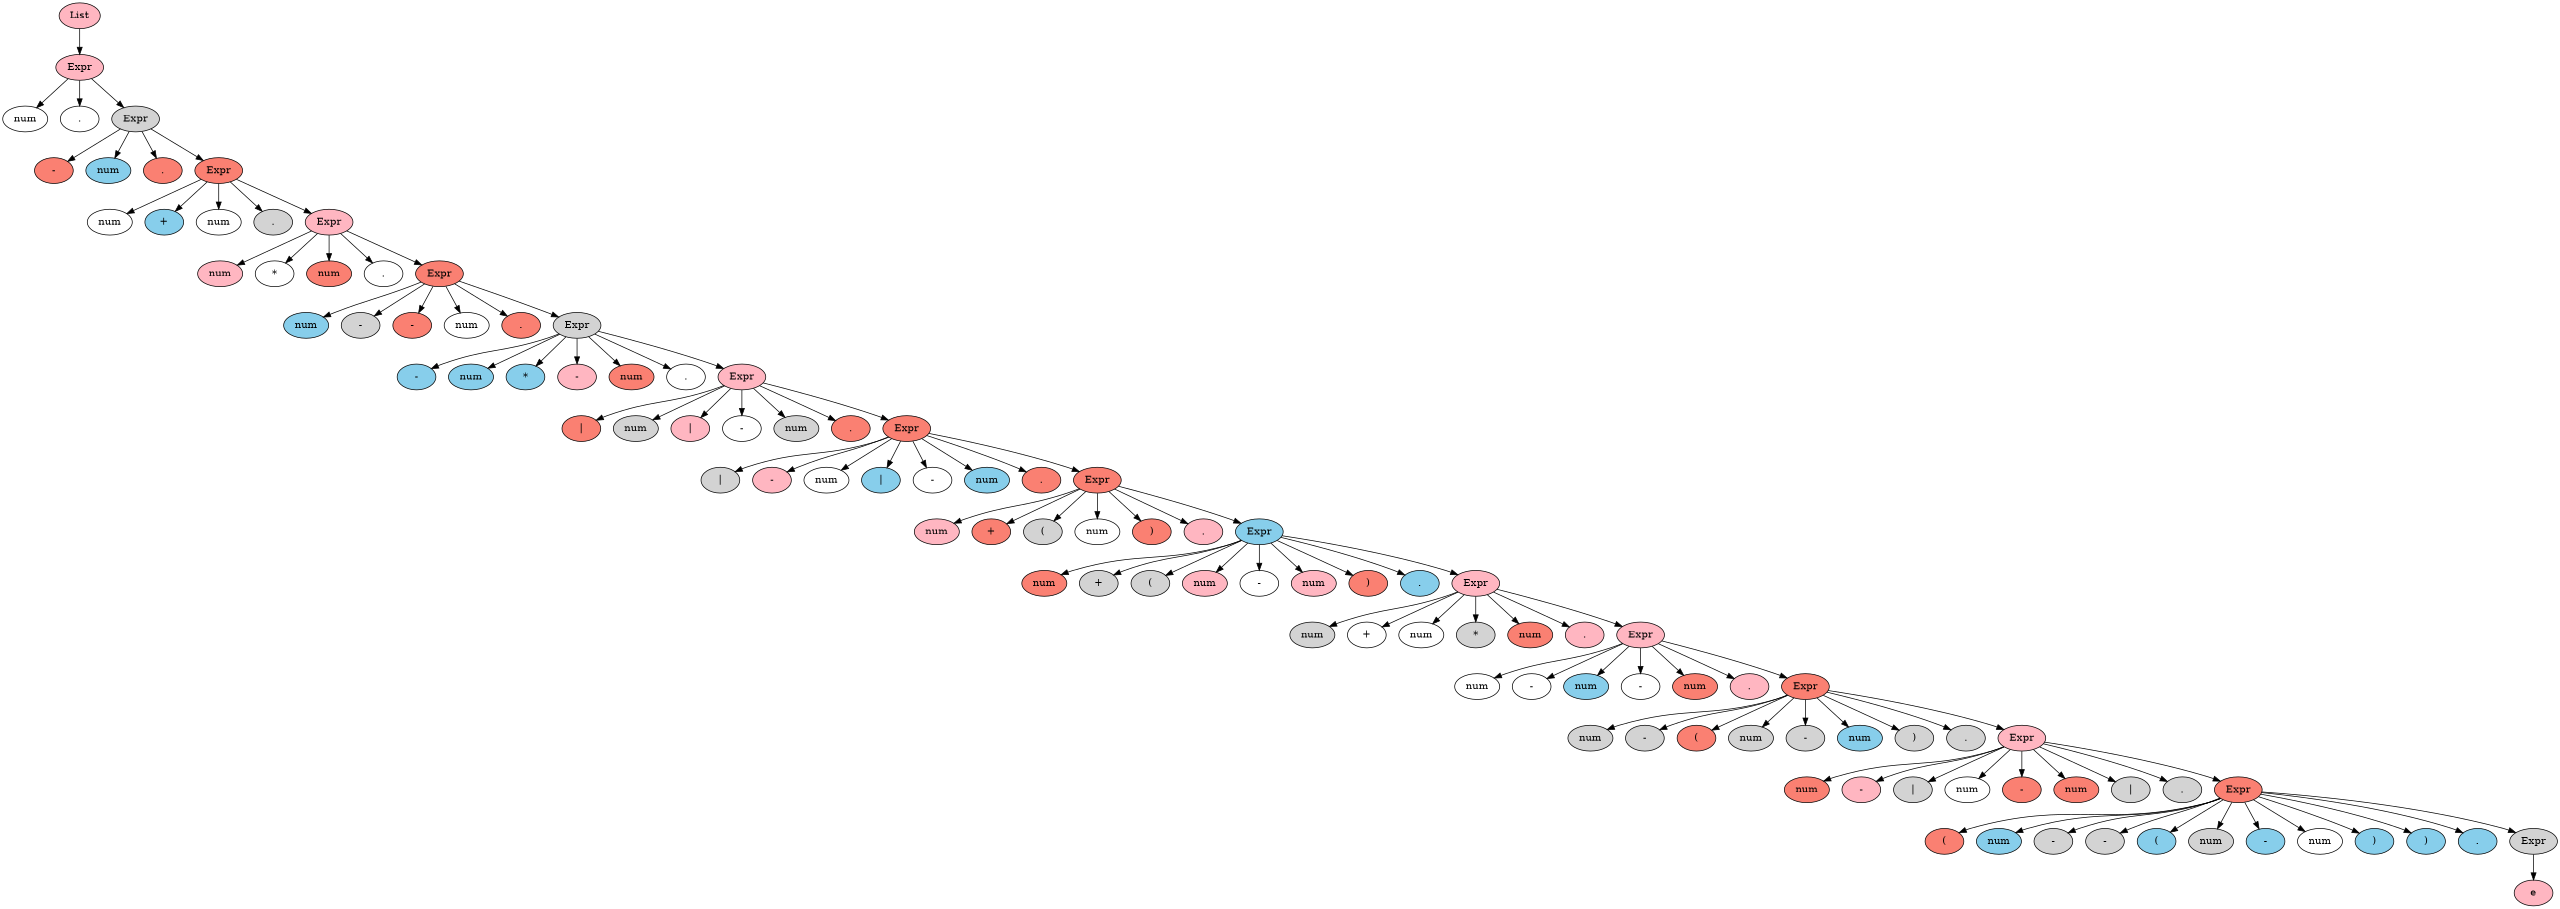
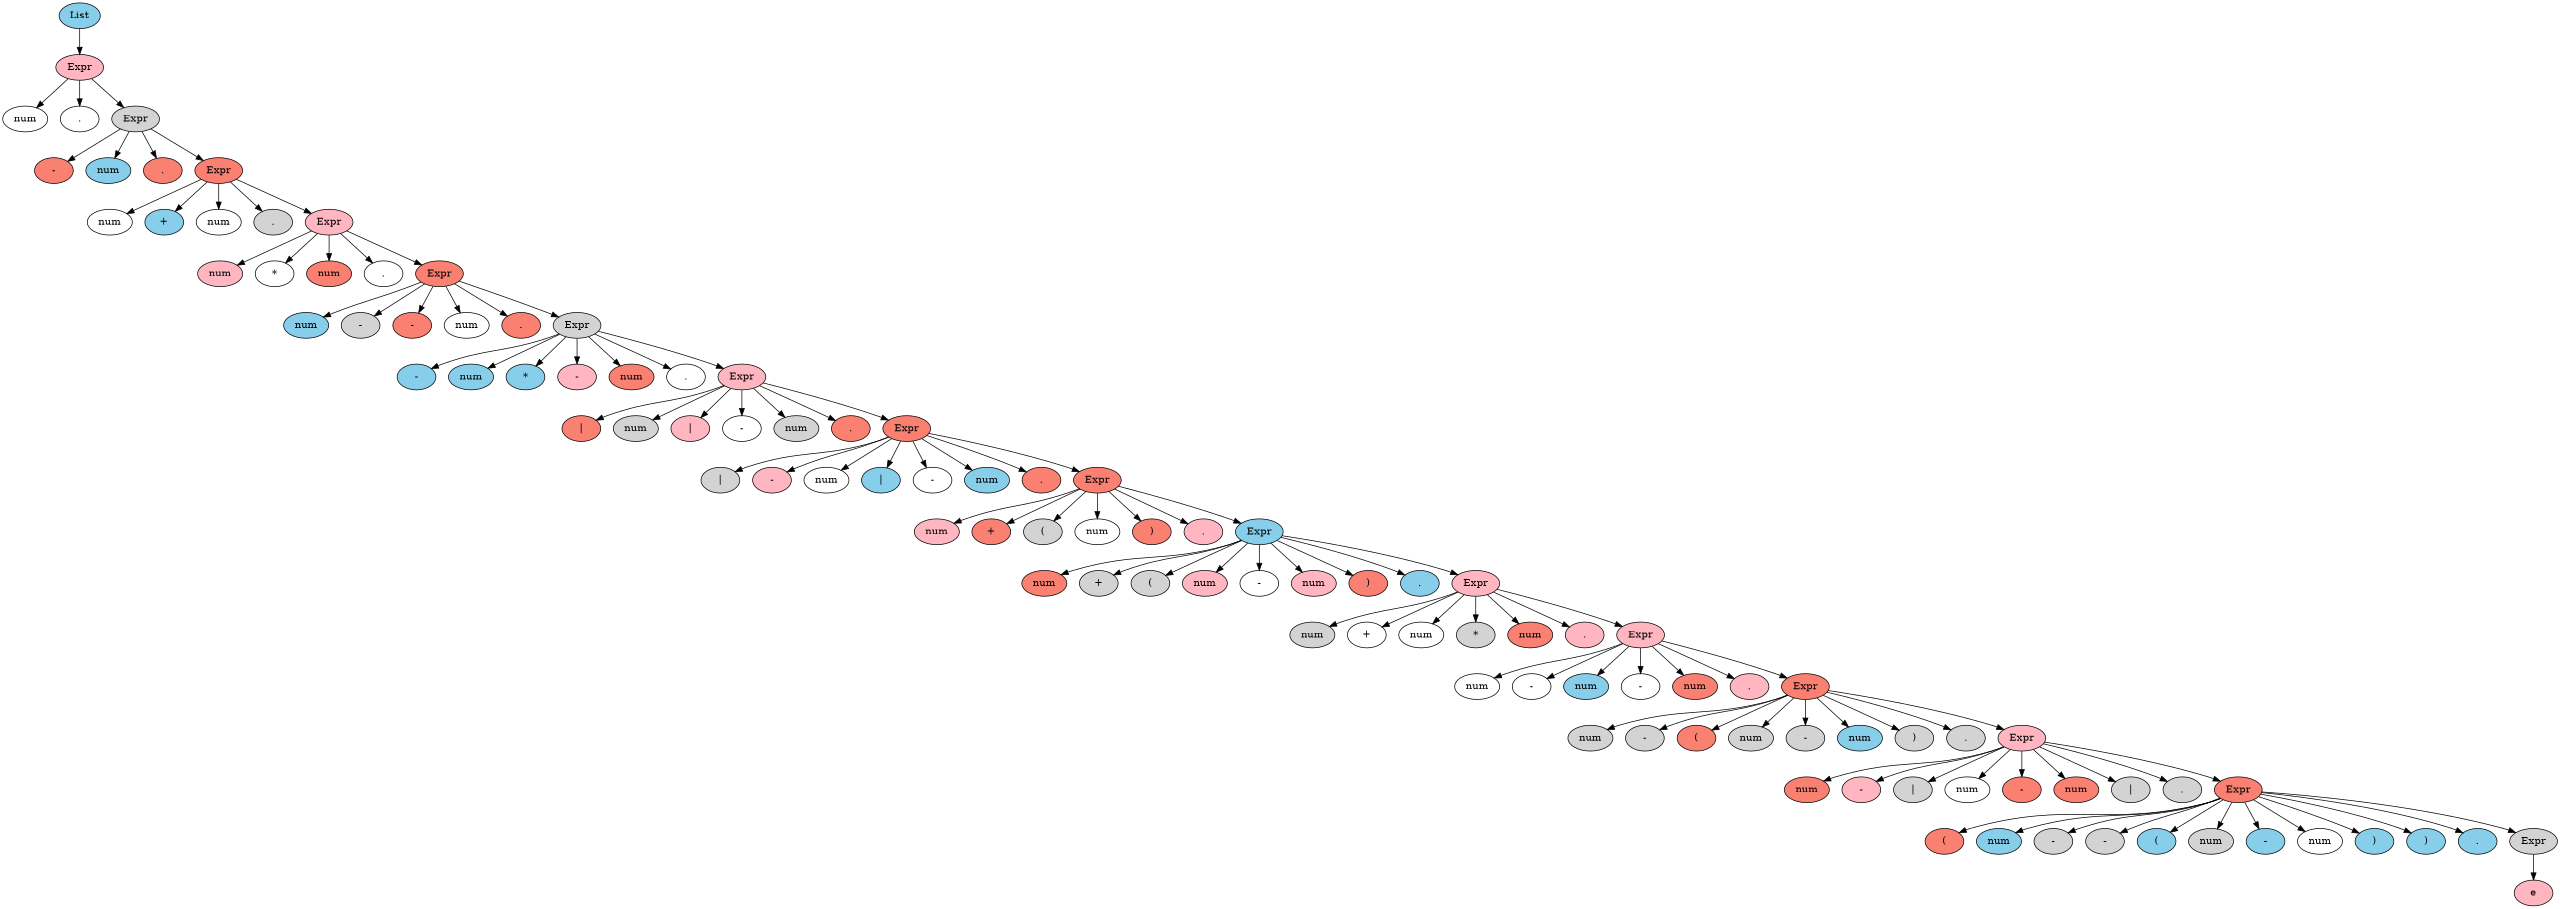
  digraph {
    node [style=filled fillcolor=salmon]
-   n1 [label=List fillcolor=lightpink]
+   n1 [label=List fillcolor=skyblue]
    n2 [label=Expr fillcolor=lightpink]
    n3 [fillcolor=white label=num]
    n4 [fillcolor=white label="."]
    n5 [label=Expr fillcolor=lightgrey]
    n6 [label="-"]
    n7 [fillcolor=skyblue label=num]
    n8 [label="."]
    n9 [label=Expr]
    n10 [fillcolor=white label=num]
    n11 [fillcolor=skyblue label="+"]
    n12 [fillcolor=white label=num]
    n13 [fillcolor=lightgrey label="."]
    n14 [label=Expr fillcolor=lightpink]
    n15 [fillcolor=lightpink label=num]
    n16 [fillcolor=white label="*"]
    n17 [label=num]
    n18 [fillcolor=white label="."]
    n19 [label=Expr]
    n20 [fillcolor=skyblue label=num]
    n21 [fillcolor=lightgrey label="-"]
    n22 [label="-"]
    n23 [fillcolor=white label=num]
    n24 [label="."]
    n25 [label=Expr fillcolor=lightgrey]
    n26 [fillcolor=skyblue label="-"]
    n27 [fillcolor=skyblue label=num]
    n28 [fillcolor=skyblue label="*"]
    n29 [fillcolor=lightpink label="-"]
    n30 [label=num]
    n31 [fillcolor=white label="."]
    n32 [label=Expr fillcolor=lightpink]
    n33 [label="|"]
    n34 [fillcolor=lightgrey label=num]
    n35 [fillcolor=lightpink label="|"]
    n36 [fillcolor=white label="-"]
    n37 [fillcolor=lightgrey label=num]
    n38 [label="."]
    n39 [label=Expr]
    n40 [fillcolor=lightgrey label="|"]
    n41 [fillcolor=lightpink label="-"]
    n42 [fillcolor=white label=num]
    n43 [fillcolor=skyblue label="|"]
    n44 [fillcolor=white label="-"]
    n45 [fillcolor=skyblue label=num]
    n46 [label="."]
    n47 [label=Expr]
    n48 [fillcolor=lightpink label=num]
    n49 [label="+"]
    n50 [fillcolor=lightgrey label="("]
    n51 [fillcolor=white label=num]
    n52 [label=")"]
    n53 [fillcolor=lightpink label="."]
    n54 [label=Expr fillcolor=skyblue]
    n55 [label=num]
    n56 [fillcolor=lightgrey label="+"]
    n57 [fillcolor=lightgrey label="("]
    n58 [fillcolor=lightpink label=num]
    n59 [fillcolor=white label="-"]
    n60 [fillcolor=lightpink label=num]
    n61 [label=")"]
    n62 [fillcolor=skyblue label="."]
    n63 [label=Expr fillcolor=lightpink]
    n64 [fillcolor=lightgrey label=num]
    n65 [fillcolor=white label="+"]
    n66 [fillcolor=white label=num]
    n67 [fillcolor=lightgrey label="*"]
    n68 [label=num]
    n69 [fillcolor=lightpink label="."]
    n70 [label=Expr fillcolor=lightpink]
    n71 [fillcolor=white label=num]
    n72 [fillcolor=white label="-"]
    n73 [fillcolor=skyblue label=num]
    n74 [fillcolor=white label="-"]
    n75 [label=num]
    n76 [fillcolor=lightpink label="."]
    n77 [label=Expr]
    n78 [fillcolor=lightgrey label=num]
    n79 [fillcolor=lightgrey label="-"]
    n80 [label="("]
    n81 [fillcolor=lightgrey label=num]
    n82 [fillcolor=lightgrey label="-"]
    n83 [fillcolor=skyblue label=num]
    n84 [fillcolor=lightgrey label=")"]
    n85 [fillcolor=lightgrey label="."]
    n86 [label=Expr fillcolor=lightpink]
    n87 [label=num]
    n88 [fillcolor=lightpink label="-"]
    n89 [fillcolor=lightgrey label="|"]
    n90 [fillcolor=white label=num]
    n91 [label="-"]
    n92 [label=num]
    n93 [fillcolor=lightgrey label="|"]
    n94 [fillcolor=lightgrey label="."]
    n95 [label=Expr]
    n96 [label="("]
    n97 [fillcolor=skyblue label=num]
    n98 [fillcolor=lightgrey label="-"]
    n99 [fillcolor=lightgrey label="-"]
    n100 [fillcolor=skyblue label="("]
    n101 [fillcolor=lightgrey label=num]
    n102 [fillcolor=skyblue label="-"]
    n103 [fillcolor=white label=num]
    n104 [fillcolor=skyblue label=")"]
    n105 [fillcolor=skyblue label=")"]
    n106 [fillcolor=skyblue label="."]
    n107 [label=Expr fillcolor=lightgrey]
    n108 [label=e fillcolor=lightpink]
    n1 -> n2
    n2 -> n3
    n2 -> n4
    n2 -> n5
    n5 -> n6
    n5 -> n7
    n5 -> n8
    n5 -> n9
    n9 -> n10
    n9 -> n11
    n9 -> n12
    n9 -> n13
    n9 -> n14
    n14 -> n15
    n14 -> n16
    n14 -> n17
    n14 -> n18
    n14 -> n19
    n19 -> n20
    n19 -> n21
    n19 -> n22
    n19 -> n23
    n19 -> n24
    n19 -> n25
    n25 -> n26
    n25 -> n27
    n25 -> n28
    n25 -> n29
    n25 -> n30
    n25 -> n31
    n25 -> n32
    n32 -> n33
    n32 -> n34
    n32 -> n35
    n32 -> n36
    n32 -> n37
    n32 -> n38
    n32 -> n39
    n39 -> n40
    n39 -> n41
    n39 -> n42
    n39 -> n43
    n39 -> n44
    n39 -> n45
    n39 -> n46
    n39 -> n47
    n47 -> n48
    n47 -> n49
    n47 -> n50
    n47 -> n51
    n47 -> n52
    n47 -> n53
    n47 -> n54
    n54 -> n55
    n54 -> n56
    n54 -> n57
    n54 -> n58
    n54 -> n59
    n54 -> n60
    n54 -> n61
    n54 -> n62
    n54 -> n63
    n63 -> n64
    n63 -> n65
    n63 -> n66
    n63 -> n67
    n63 -> n68
    n63 -> n69
    n63 -> n70
    n70 -> n71
    n70 -> n72
    n70 -> n73
    n70 -> n74
    n70 -> n75
    n70 -> n76
    n70 -> n77
    n77 -> n78
    n77 -> n79
    n77 -> n80
    n77 -> n81
    n77 -> n82
    n77 -> n83
    n77 -> n84
    n77 -> n85
    n77 -> n86
    n86 -> n87
    n86 -> n88
    n86 -> n89
    n86 -> n90
    n86 -> n91
    n86 -> n92
    n86 -> n93
    n86 -> n94
    n86 -> n95
    n95 -> n96
    n95 -> n97
    n95 -> n98
    n95 -> n99
    n95 -> n100
    n95 -> n101
    n95 -> n102
    n95 -> n103
    n95 -> n104
    n95 -> n105
    n95 -> n106
    n95 -> n107
    n107 -> n108
  }
